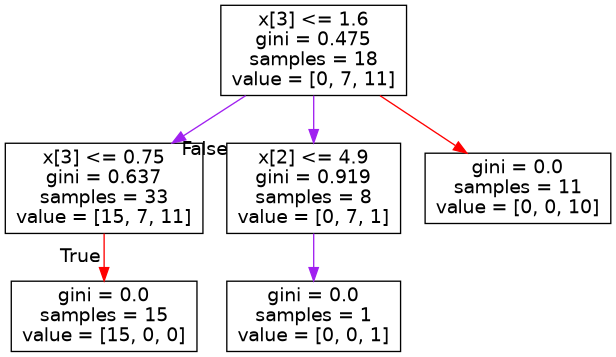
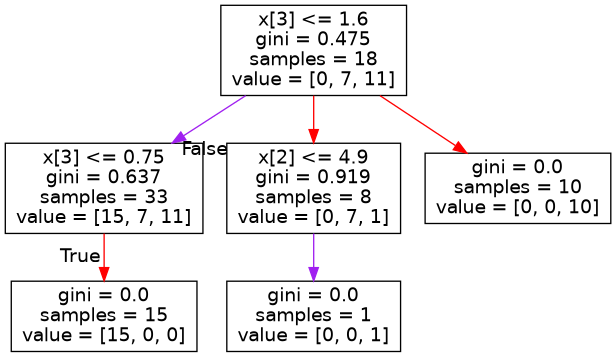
  digraph {
    node [fontname=helvetica shape=box]
    edge [color=purple fontname=helvetica]
    n1 [label="x[3] <= 0.75\ngini = 0.637\nsamples = 33\nvalue = [15, 7, 11]"]
    n2 [label="gini = 0.0\nsamples = 15\nvalue = [15, 0, 0]"]
    n3 [label="x[3] <= 1.6\ngini = 0.475\nsamples = 18\nvalue = [0, 7, 11]"]
    n4 [label="x[2] <= 4.9\ngini = 0.919\nsamples = 8\nvalue = [0, 7, 1]"]
-   n5 [label="gini = 0.0\nsamples = 11\nvalue = [0, 0, 10]"]
+   n5 [label="gini = 0.0\nsamples = 10\nvalue = [0, 0, 10]"]
    n6 [label="gini = 0.0\nsamples = 1\nvalue = [0, 0, 1]"]
    n1 -> n2 [color=red headlabel=True labelangle=45 labeldistance=2.5]
    n3 -> n1 [headlabel=False labelangle=-45 labeldistance=2.5]
-   n3 -> n4
+   n3 -> n4 [color=red]
    n3 -> n5 [color=red]
    n4 -> n6
  }
